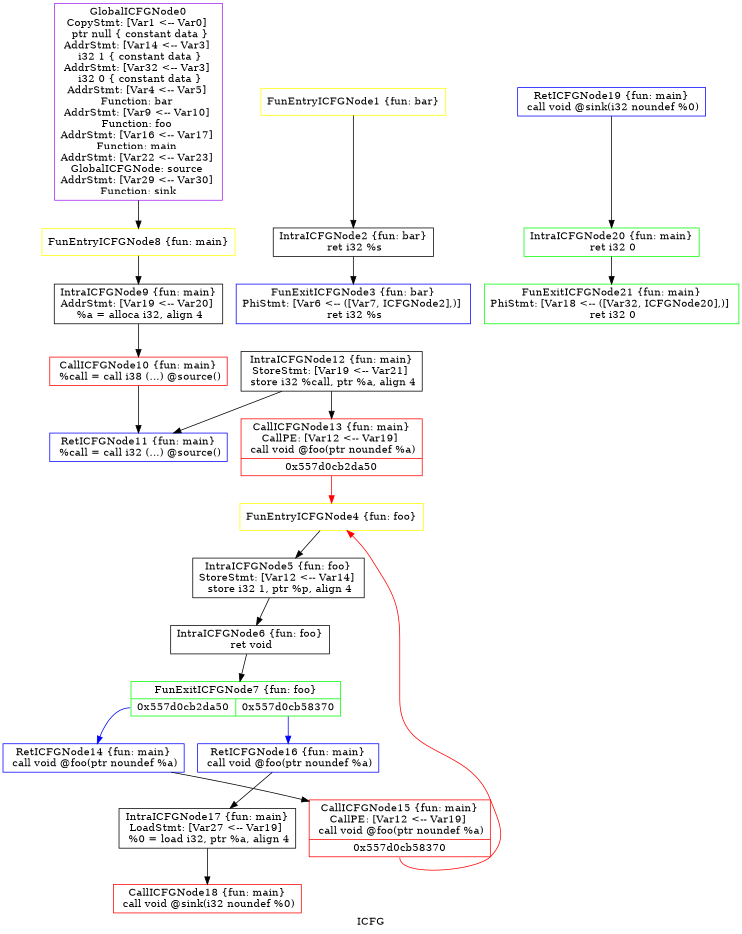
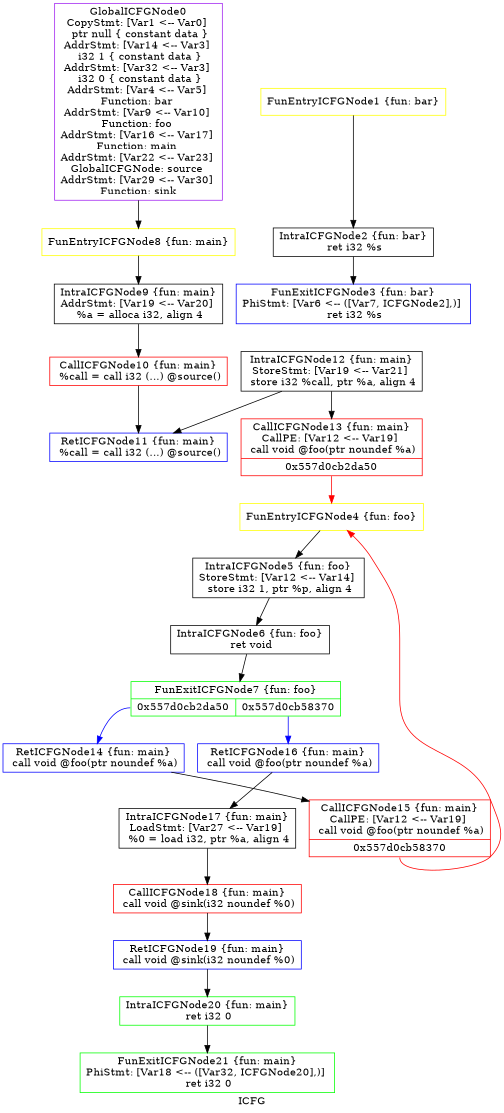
  digraph {
    label=ICFG
    node [color=black shape=record]
    edge [style=solid]
    n1 [color=purple label="{GlobalICFGNode0\nCopyStmt: [Var1 \<-- Var0]  \n ptr null \{ constant data \}\nAddrStmt: [Var14 \<-- Var3]  \n i32 1 \{ constant data \}\nAddrStmt: [Var32 \<-- Var3]  \n i32 0 \{ constant data \}\nAddrStmt: [Var4 \<-- Var5]  \nFunction: bar \nAddrStmt: [Var9 \<-- Var10]  \nFunction: foo \nAddrStmt: [Var16 \<-- Var17]  \nFunction: main \nAddrStmt: [Var22 \<-- Var23]  \nGlobalICFGNode: source \nAddrStmt: [Var29 \<-- Var30]  \nFunction: sink }"]
    n2 [color=yellow label="{FunEntryICFGNode8 \{fun: main\}}"]
    n3 [label="{IntraICFGNode9 \{fun: main\}\nAddrStmt: [Var19 \<-- Var20]  \n   %a = alloca i32, align 4 }"]
-   n4 [color=red label="{CallICFGNode10 \{fun: main\}\n   %call = call i38 (...) @source() }"]
+   n4 [color=red label="{CallICFGNode10 \{fun: main\}\n   %call = call i32 (...) @source() }"]
    n5 [color=yellow label="{FunEntryICFGNode1 \{fun: bar\}}"]
    n6 [label="{IntraICFGNode2 \{fun: bar\}\n   ret i32 %s }"]
    n7 [color=blue label="{FunExitICFGNode3 \{fun: bar\}\nPhiStmt: [Var6 \<-- ([Var7, ICFGNode2],)]  \n   ret i32 %s }"]
    n8 [color=yellow label="{FunEntryICFGNode4 \{fun: foo\}}"]
    n9 [label="{IntraICFGNode5 \{fun: foo\}\nStoreStmt: [Var12 \<-- Var14]  \n   store i32 1, ptr %p, align 4 }"]
    n10 [label="{IntraICFGNode6 \{fun: foo\}\n   ret void }"]
    n11 [color=green label="{FunExitICFGNode7 \{fun: foo\}|{<s0>0x557d0cb2da50|<s1>0x557d0cb58370}}"]
    n12 [color=blue label="{RetICFGNode14 \{fun: main\}\n   call void @foo(ptr noundef %a) }"]
    n13 [color=blue label="{RetICFGNode16 \{fun: main\}\n   call void @foo(ptr noundef %a) }"]
    n14 [color=red label="{CallICFGNode15 \{fun: main\}\nCallPE: [Var12 \<-- Var19]  \n   call void @foo(ptr noundef %a) |{<s0>0x557d0cb58370}}"]
    n15 [label="{IntraICFGNode17 \{fun: main\}\nLoadStmt: [Var27 \<-- Var19]  \n   %0 = load i32, ptr %a, align 4 }"]
    n16 [color=red label="{CallICFGNode18 \{fun: main\}\n   call void @sink(i32 noundef %0) }"]
    n17 [color=blue label="{RetICFGNode11 \{fun: main\}\n   %call = call i32 (...) @source() }"]
    n18 [label="{IntraICFGNode12 \{fun: main\}\nStoreStmt: [Var19 \<-- Var21]  \n   store i32 %call, ptr %a, align 4 }"]
    n19 [color=red label="{CallICFGNode13 \{fun: main\}\nCallPE: [Var12 \<-- Var19]  \n   call void @foo(ptr noundef %a) |{<s0>0x557d0cb2da50}}"]
    n20 [color=blue label="{RetICFGNode19 \{fun: main\}\n   call void @sink(i32 noundef %0) }"]
    n21 [color=green label="{IntraICFGNode20 \{fun: main\}\n   ret i32 0 }"]
    n22 [color=green label="{FunExitICFGNode21 \{fun: main\}\nPhiStmt: [Var18 \<-- ([Var32, ICFGNode20],)]  \n   ret i32 0 }"]
    n1 -> n2
    n2 -> n3
    n3 -> n4
    n4 -> n17
    n5 -> n6
    n6 -> n7
    n8 -> n9
    n9 -> n10
    n10 -> n11
    n11 -> n12 [color=blue tailport=s0]
    n11 -> n13 [color=blue tailport=s1]
    n12 -> n14
    n13 -> n15
    n14 -> n8 [color=red tailport=s0]
    n15 -> n16
+   n16 -> n20
    n18 -> n17
    n18 -> n19
    n19 -> n8 [color=red tailport=s0]
    n20 -> n21
    n21 -> n22
  }
